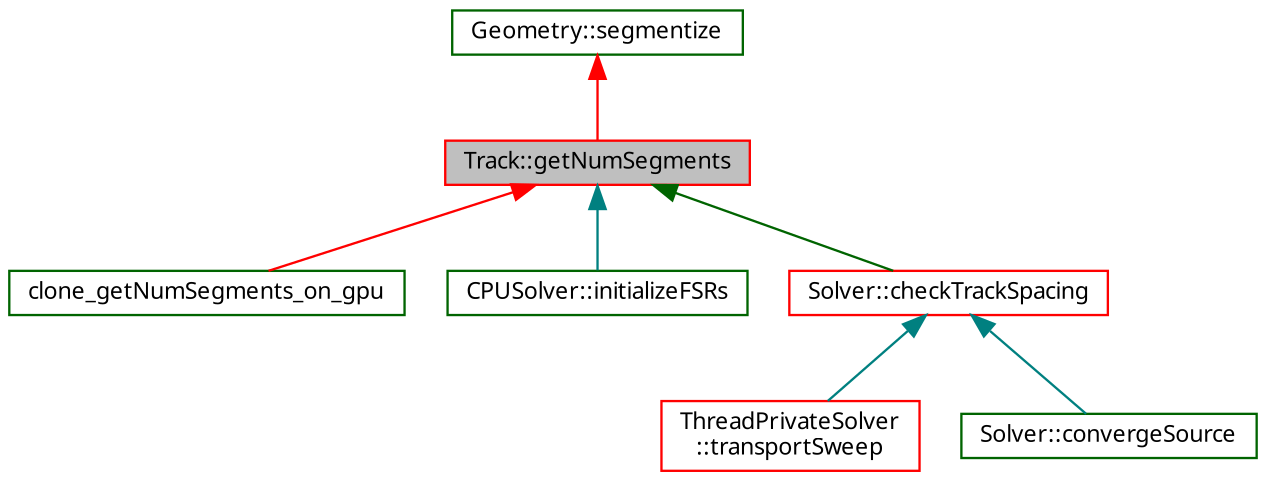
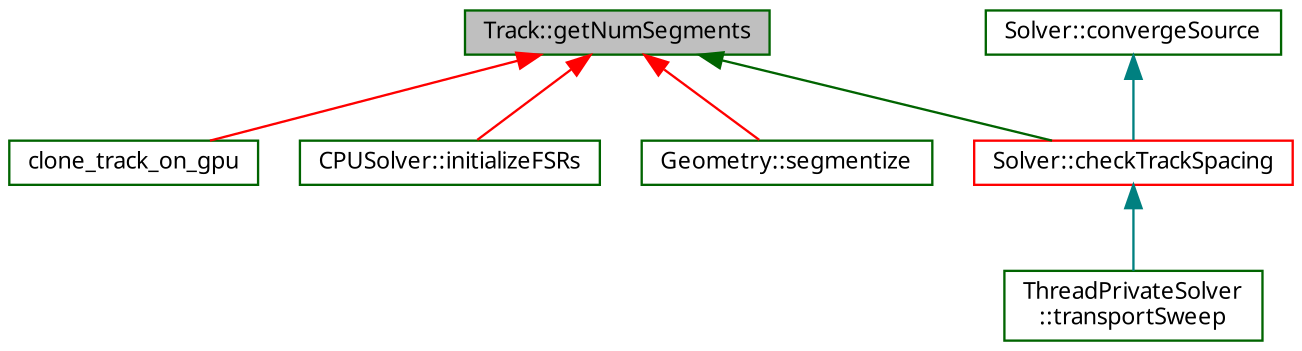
  digraph {
    fontname="Noto Sans"
    rankdir=TB
    node [color=darkgreen fillcolor=white fontname="Noto Sans" fontsize=10 shape=record style=filled]
    edge [color=red dir=back fontname="Noto Sans" fontsize=10 labelfontname=Helvetica labelfontsize=10 style=solid]
-   n1 [color=red fillcolor=grey75 fontcolor=black height=0.2 label="Track::getNumSegments" width=0.4]
-   n2 [height=0.2 label=clone_getNumSegments_on_gpu width=0.4]
+   n1 [fillcolor=grey75 fontcolor=black height=0.2 label="Track::getNumSegments" width=0.4]
+   n2 [height=0.2 label=clone_track_on_gpu width=0.4]
    n3 [height=0.2 label="CPUSolver::initializeFSRs" width=0.4]
    n4 [height=0.2 label="Geometry::segmentize" width=0.4]
    n5 [color=red height=0.2 label="Solver::checkTrackSpacing" width=0.4]
-   n6 [color=red height=0.2 label="ThreadPrivateSolver\l::transportSweep" width=0.4]
+   n6 [height=0.2 label="ThreadPrivateSolver\l::transportSweep" width=0.4]
    n7 [height=0.2 label="Solver::convergeSource" width=0.4]
    n1 -> n2
-   n1 -> n3 [color=teal]
-   n4 -> n1
+   n1 -> n3
+   n1 -> n4
    n1 -> n5 [color=darkgreen]
    n5 -> n6 [color=teal]
-   n5 -> n7 [color=teal]
+   n7 -> n5 [color=teal]
  }
